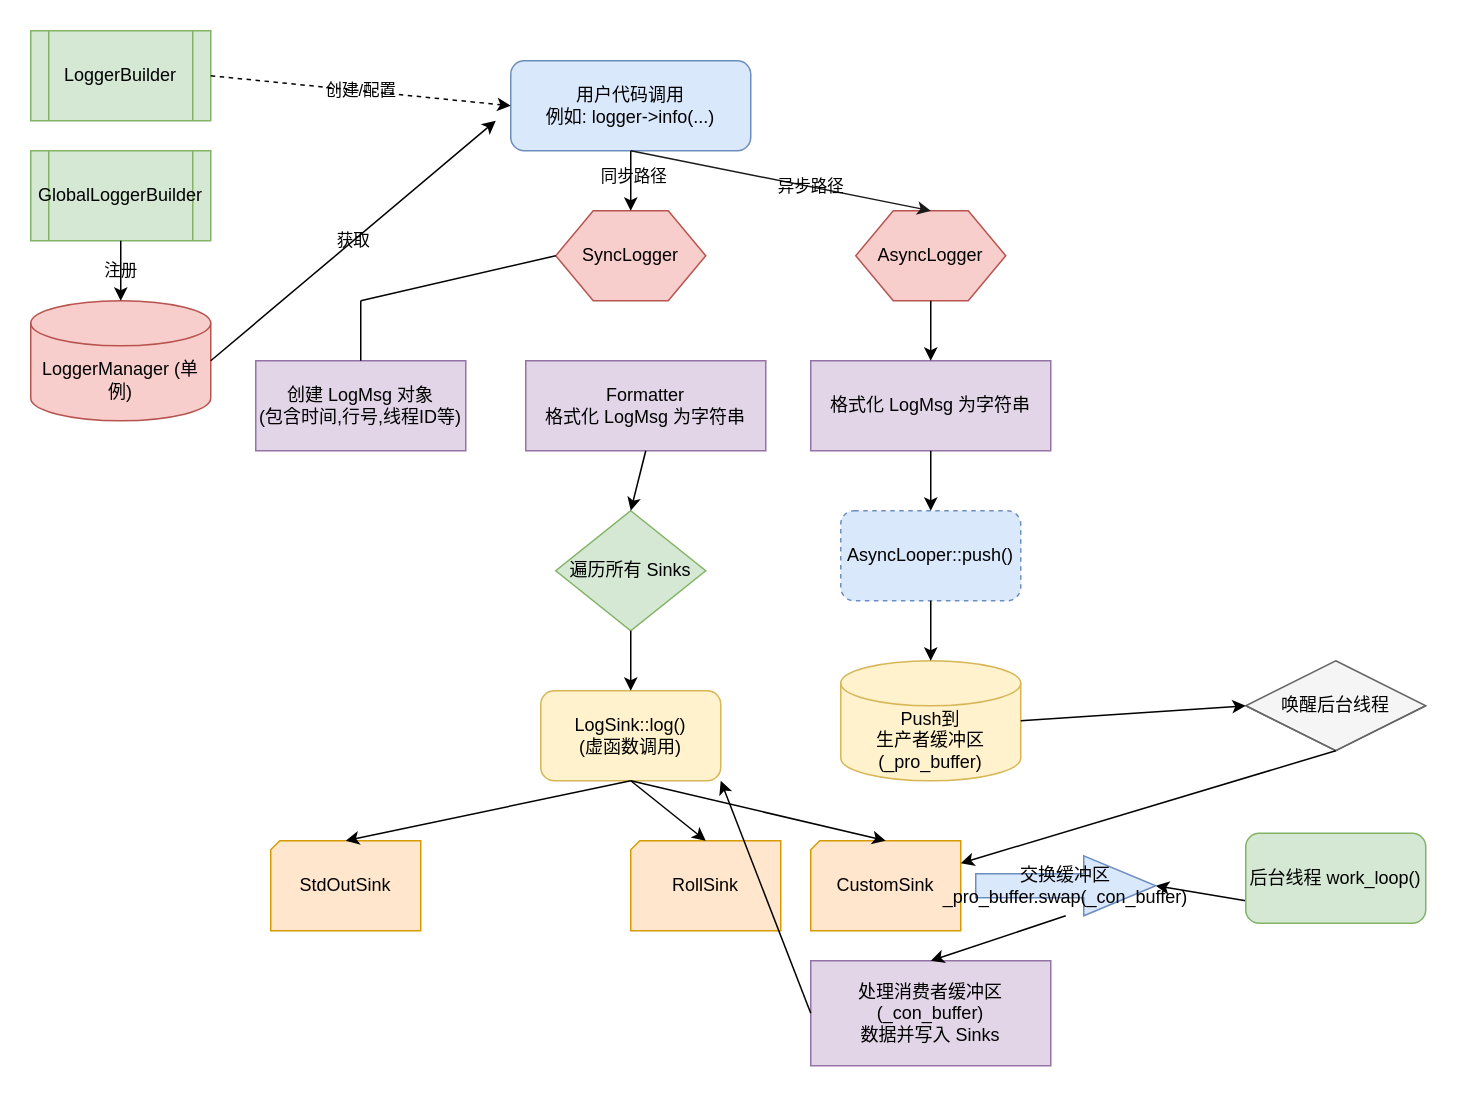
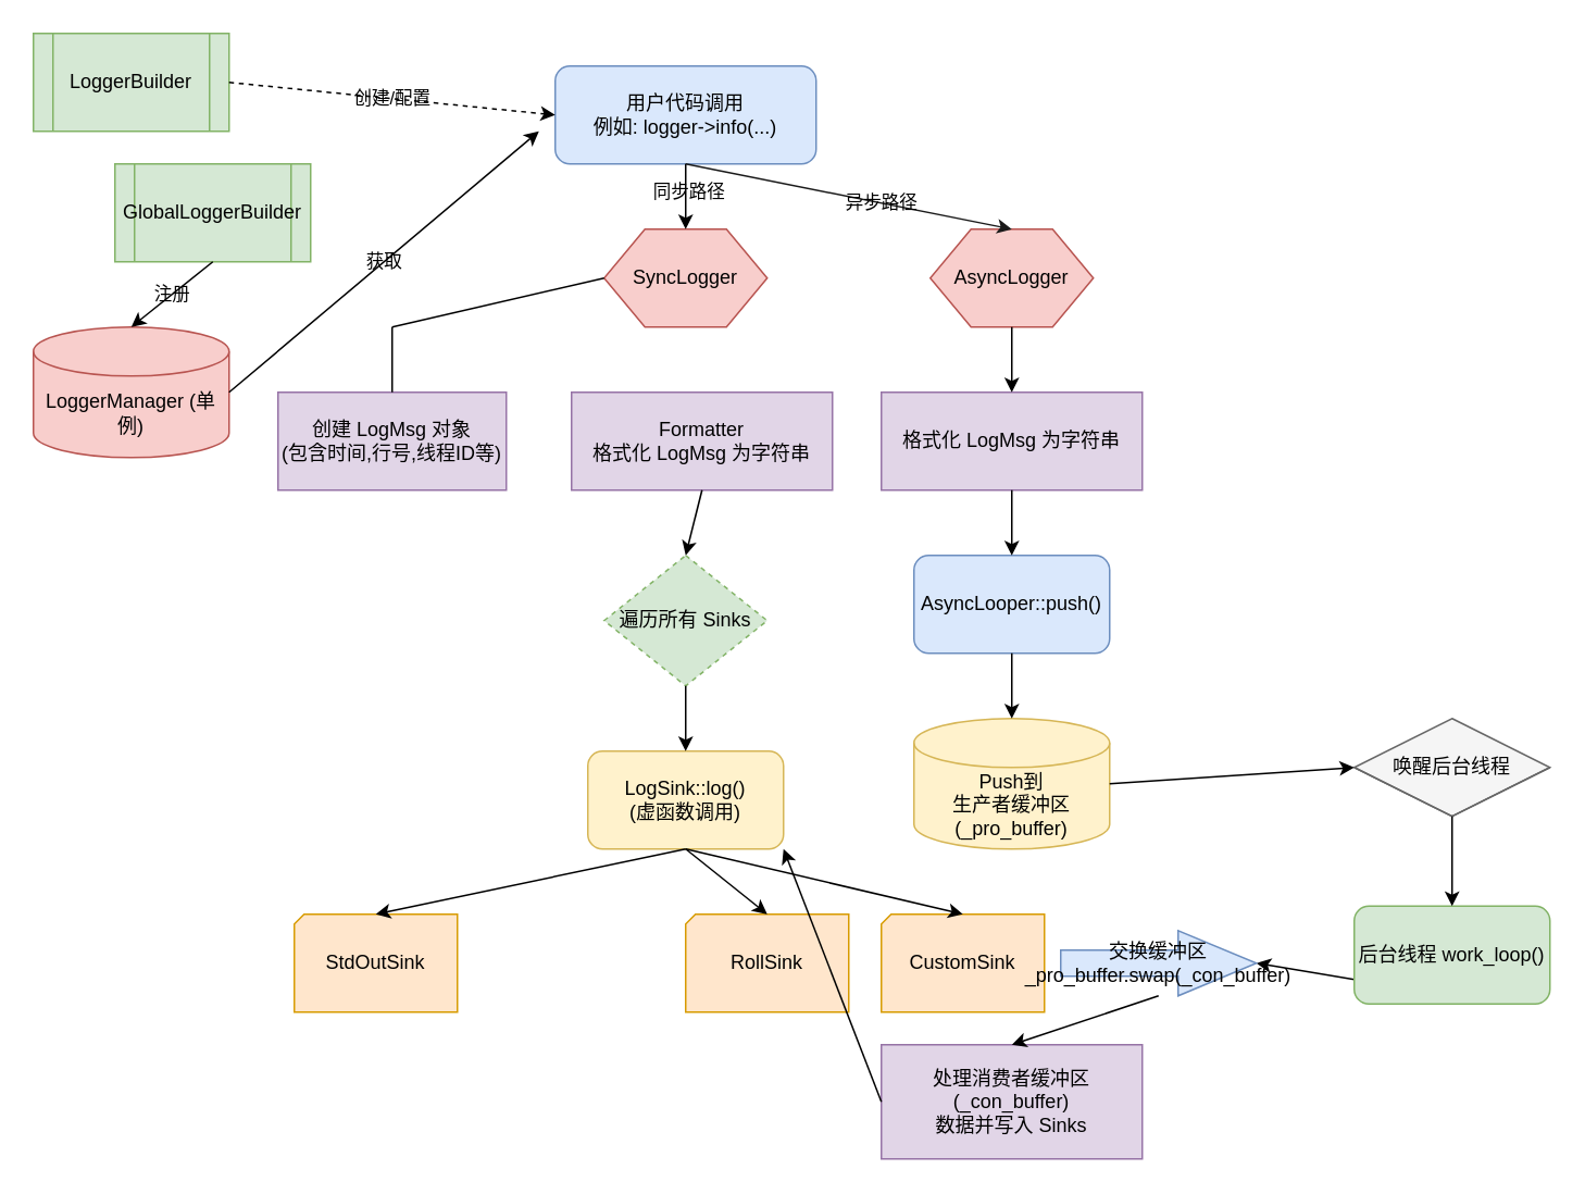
  <mxCell id="0" />
  <mxCell id="1" parent="0" />
  <mxCell id="2" value="用户代码调用&lt;br&gt;例如: logger-&amp;gt;info(...)" style="rounded=1;whiteSpace=wrap;html=1;fillColor=#dae8fc;strokeColor=#6c8ebf;fontColor=#000000;" vertex="1" parent="1"><mxGeometry x="340" y="40" width="160" height="60" as="geometry" /></mxCell>
  <mxCell id="3" value="SyncLogger" style="shape=hexagon;perimeter=hexagonPerimeter2;whiteSpace=wrap;html=1;size=0.25;fillColor=#f8cecc;strokeColor=#b85450;fontColor=#000000;" vertex="1" parent="1"><mxGeometry x="370" y="140" width="100" height="60" as="geometry" /></mxCell>
  <mxCell id="4" value="创建 LogMsg 对象&lt;br&gt;(包含时间,行号,线程ID等)" style="whiteSpace=wrap;html=1;rounded=0;fillColor=#e1d5e7;strokeColor=#9673a6;fontColor=#000000;" vertex="1" parent="1"><mxGeometry x="170" y="240" width="140" height="60" as="geometry" /></mxCell>
  <mxCell id="5" value="Formatter&lt;br&gt;格式化 LogMsg 为字符串" style="whiteSpace=wrap;html=1;rounded=0;fillColor=#e1d5e7;strokeColor=#9673a6;fontColor=#000000;" vertex="1" parent="1"><mxGeometry x="350" y="240" width="160" height="60" as="geometry" /></mxCell>
- <mxCell id="6" value="遍历所有 Sinks" style="rhombus;whiteSpace=wrap;html=1;rounded=0;fillColor=#d5e8d4;strokeColor=#82b366;fontColor=#000000;" vertex="1" parent="1"><mxGeometry x="370" y="340" width="100" height="80" as="geometry" /></mxCell>
+ <mxCell id="6" value="遍历所有 Sinks" style="rhombus;whiteSpace=wrap;html=1;rounded=0;fillColor=#d5e8d4;strokeColor=#82b366;fontColor=#000000;dashed=1;" vertex="1" parent="1"><mxGeometry x="370" y="340" width="100" height="80" as="geometry" /></mxCell>
  <mxCell id="7" value="LogSink::log()&lt;br&gt;(虚函数调用)" style="whiteSpace=wrap;html=1;rounded=1;fillColor=#fff2cc;strokeColor=#d6b656;fontColor=#000000;" vertex="1" parent="1"><mxGeometry x="360" y="460" width="120" height="60" as="geometry" /></mxCell>
  <mxCell id="8" value="StdOutSink" style="shape=card;whiteSpace=wrap;html=1;size=6;fillColor=#ffe6cc;strokeColor=#d79b00;fontColor=#000000;" vertex="1" parent="1"><mxGeometry x="180" y="560" width="100" height="60" as="geometry" /></mxCell>
  <mxCell id="9" value="RollSink" style="shape=card;whiteSpace=wrap;html=1;size=6;fillColor=#ffe6cc;strokeColor=#d79b00;fontColor=#000000;" vertex="1" parent="1"><mxGeometry x="420" y="560" width="100" height="60" as="geometry" /></mxCell>
  <mxCell id="10" value="CustomSink" style="shape=card;whiteSpace=wrap;html=1;size=6;fillColor=#ffe6cc;strokeColor=#d79b00;fontColor=#000000;" vertex="1" parent="1"><mxGeometry x="540" y="560" width="100" height="60" as="geometry" /></mxCell>
  <mxCell id="11" value="" style="endArrow=classic;html=1;rounded=0;exitX=0.5;exitY=1;exitDx=0;exitDy=0;entryX=0.5;entryY=0;entryDx=0;entryDy=0;fontColor=#000000;strokeColor=#000000;" edge="1" parent="1" source="2" target="3"><mxGeometry width="50" height="50" relative="1" as="geometry"><mxPoint x="420" y="220" as="sourcePoint" /><mxPoint x="470" y="170" as="targetPoint" /></mxGeometry></mxCell>
  <mxCell id="12" value="同步路径" style="edgeLabel;html=1;align=center;verticalAlign=middle;resizable=0;points=[];fontColor=#000000;labelBackgroundColor=none;" vertex="1" connectable="0" parent="11"><mxGeometry x="-0.2" y="1" relative="1" as="geometry" /></mxCell>
  <mxCell id="13" value="" style="endArrow=none;html=1;rounded=0;entryX=0.5;entryY=0;entryDx=0;entryDy=0;fontColor=#000000;strokeColor=#000000;" edge="1" parent="1" target="4"><mxGeometry width="50" height="50" relative="1" as="geometry"><mxPoint x="240" y="200" as="sourcePoint" /><mxPoint x="430" y="250" as="targetPoint" /></mxGeometry></mxCell>
  <mxCell id="14" value="" style="endArrow=classic;html=1;rounded=0;exitX=0.5;exitY=1;exitDx=0;exitDy=0;entryX=0.5;entryY=0;entryDx=0;entryDy=0;fontColor=#000000;strokeColor=#000000;" edge="1" parent="1" source="5" target="6"><mxGeometry width="50" height="50" relative="1" as="geometry"><mxPoint x="420" y="320" as="sourcePoint" /><mxPoint x="470" y="270" as="targetPoint" /></mxGeometry></mxCell>
  <mxCell id="15" value="" style="endArrow=classic;html=1;rounded=0;exitX=0.5;exitY=1;exitDx=0;exitDy=0;entryX=0.5;entryY=0;entryDx=0;entryDy=0;fontColor=#000000;strokeColor=#000000;" edge="1" parent="1" source="6" target="7"><mxGeometry width="50" height="50" relative="1" as="geometry"><mxPoint x="420" y="440" as="sourcePoint" /><mxPoint x="470" y="390" as="targetPoint" /></mxGeometry></mxCell>
  <mxCell id="16" value="" style="endArrow=classic;html=1;rounded=0;exitX=0.5;exitY=1;exitDx=0;exitDy=0;entryX=0.5;entryY=0;entryDx=0;entryDy=0;fontColor=#000000;strokeColor=#000000;" edge="1" parent="1" source="7" target="8"><mxGeometry width="50" height="50" relative="1" as="geometry"><mxPoint x="420" y="540" as="sourcePoint" /><mxPoint x="430" y="570" as="targetPoint" /><mxPoint as="offset" /></mxGeometry></mxCell>
  <mxCell id="17" value="" style="endArrow=classic;html=1;rounded=0;exitX=0.5;exitY=1;exitDx=0;exitDy=0;entryX=0.5;entryY=0;entryDx=0;entryDy=0;fontColor=#000000;strokeColor=#000000;" edge="1" parent="1" source="7" target="9"><mxGeometry width="50" height="50" relative="1" as="geometry"><mxPoint x="430" y="530" as="sourcePoint" /><mxPoint x="360" y="570" as="targetPoint" /></mxGeometry></mxCell>
  <mxCell id="18" value="" style="endArrow=classic;html=1;rounded=0;exitX=0.5;exitY=1;exitDx=0;exitDy=0;entryX=0.5;entryY=0;entryDx=0;entryDy=0;fontColor=#000000;strokeColor=#000000;" edge="1" parent="1" source="7" target="10"><mxGeometry width="50" height="50" relative="1" as="geometry"><mxPoint x="430" y="530" as="sourcePoint" /><mxPoint x="480" y="570" as="targetPoint" /></mxGeometry></mxCell>
  <mxCell id="19" value="" style="endArrow=none;html=1;rounded=0;exitX=0;exitY=0.5;exitDx=0;exitDy=0;fontColor=#000000;strokeColor=#000000;" edge="1" parent="1" source="3"><mxGeometry width="50" height="50" relative="1" as="geometry"><mxPoint x="380" y="180" as="sourcePoint" /><mxPoint x="240" y="200" as="targetPoint" /></mxGeometry></mxCell>
  <mxCell id="20" value="AsyncLogger" style="shape=hexagon;perimeter=hexagonPerimeter2;whiteSpace=wrap;html=1;size=0.25;fillColor=#f8cecc;strokeColor=#b85450;fontColor=#000000;" vertex="1" parent="1"><mxGeometry x="570" y="140" width="100" height="60" as="geometry" /></mxCell>
  <mxCell id="21" value="" style="endArrow=classic;html=1;rounded=0;exitX=0.5;exitY=1;exitDx=0;exitDy=0;entryX=0.5;entryY=0;entryDx=0;entryDy=0;fontColor=#000000;strokeColor=#1A1A1A;" edge="1" parent="1" source="2" target="20"><mxGeometry width="50" height="50" relative="1" as="geometry"><mxPoint x="430" y="110" as="sourcePoint" /><mxPoint x="480" y="60" as="targetPoint" /></mxGeometry></mxCell>
  <mxCell id="22" value="异步路径" style="edgeLabel;html=1;align=center;verticalAlign=middle;resizable=0;points=[];fontColor=#000000;labelBackgroundColor=none;" vertex="1" connectable="0" parent="21"><mxGeometry x="0.2" relative="1" as="geometry" /></mxCell>
  <mxCell id="23" value="格式化 LogMsg 为字符串" style="whiteSpace=wrap;html=1;rounded=0;fillColor=#e1d5e7;strokeColor=#9673a6;fontColor=#000000;" vertex="1" parent="1"><mxGeometry x="540" y="240" width="160" height="60" as="geometry" /></mxCell>
  <mxCell id="24" value="" style="endArrow=classic;html=1;rounded=0;exitX=0.5;exitY=1;exitDx=0;exitDy=0;entryX=0.5;entryY=0;entryDx=0;entryDy=0;fontColor=#000000;strokeColor=#000000;" edge="1" parent="1" source="20" target="23"><mxGeometry width="50" height="50" relative="1" as="geometry"><mxPoint x="430" y="210" as="sourcePoint" /><mxPoint x="480" y="160" as="targetPoint" /></mxGeometry></mxCell>
- <mxCell id="25" value="AsyncLooper::push()" style="whiteSpace=wrap;html=1;rounded=1;fillColor=#dae8fc;strokeColor=#6c8ebf;fontColor=#000000;dashed=1;" vertex="1" parent="1"><mxGeometry x="560" y="340" width="120" height="60" as="geometry" /></mxCell>
+ <mxCell id="25" value="AsyncLooper::push()" style="whiteSpace=wrap;html=1;rounded=1;fillColor=#dae8fc;strokeColor=#6c8ebf;fontColor=#000000;" vertex="1" parent="1"><mxGeometry x="560" y="340" width="120" height="60" as="geometry" /></mxCell>
  <mxCell id="26" value="" style="endArrow=classic;html=1;rounded=0;exitX=0.5;exitY=1;exitDx=0;exitDy=0;entryX=0.5;entryY=0;entryDx=0;entryDy=0;fontColor=#000000;strokeColor=#000000;" edge="1" parent="1" source="23" target="25"><mxGeometry width="50" height="50" relative="1" as="geometry"><mxPoint x="630" y="310" as="sourcePoint" /><mxPoint x="630" y="350" as="targetPoint" /></mxGeometry></mxCell>
  <mxCell id="27" value="Push到&lt;br&gt;生产者缓冲区(_pro_buffer)" style="shape=cylinder3;whiteSpace=wrap;html=1;boundedLbl=1;backgroundOutline=1;size=15;fillColor=#fff2cc;strokeColor=#d6b656;fontColor=#000000;" vertex="1" parent="1"><mxGeometry x="560" y="440" width="120" height="80" as="geometry" /></mxCell>
  <mxCell id="28" value="" style="endArrow=classic;html=1;rounded=0;exitX=0.5;exitY=1;exitDx=0;exitDy=0;entryX=0.5;entryY=0;entryDx=0;entryDy=0;fontColor=#000000;strokeColor=#000000;" edge="1" parent="1" source="25" target="27"><mxGeometry width="50" height="50" relative="1" as="geometry"><mxPoint x="630" y="410" as="sourcePoint" /><mxPoint x="630" y="450" as="targetPoint" /></mxGeometry></mxCell>
  <mxCell id="29" value="唤醒后台线程" style="shape=mxgraph.basic.isocube;whiteSpace=wrap;html=1;isoAngle=22.5;fillColor=#f5f5f5;strokeColor=#666666;fontColor=#000000;" vertex="1" parent="1"><mxGeometry x="830" y="440" width="120" height="60" as="geometry" /></mxCell>
  <mxCell id="30" value="" style="endArrow=classic;html=1;rounded=0;exitX=1;exitY=0.5;exitDx=0;exitDy=0;entryX=0;entryY=0.5;entryDx=0;entryDy=0;fontColor=#000000;strokeColor=#000000;" edge="1" parent="1" source="27" target="29"><mxGeometry width="50" height="50" relative="1" as="geometry"><mxPoint x="690" y="490" as="sourcePoint" /><mxPoint x="750" y="490" as="targetPoint" /></mxGeometry></mxCell>
  <mxCell id="31" style="edgeStyle=none;html=1;exitX=0;exitY=0.75;exitDx=0;exitDy=0;entryX=1;entryY=0.5;entryDx=0;entryDy=0;entryPerimeter=0;fontColor=#000000;strokeColor=#000000;" edge="1" parent="1" source="32" target="34"><mxGeometry relative="1" as="geometry" /></mxCell>
  <mxCell id="32" value="后台线程 work_loop()" style="rounded=1;whiteSpace=wrap;html=1;fillColor=#d5e8d4;strokeColor=#82b366;fontColor=#000000;" vertex="1" parent="1"><mxGeometry x="830" y="555" width="120" height="60" as="geometry" /></mxCell>
- <mxCell id="33" value="" style="endArrow=classic;html=1;rounded=0;exitX=0.5;exitY=1;exitDx=0;exitDy=0;fontColor=#000000;strokeColor=#000000;" edge="1" parent="1" source="29" target="10"><mxGeometry width="50" height="50" relative="1" as="geometry"><mxPoint x="900" y="510" as="sourcePoint" /><mxPoint x="900" y="550" as="targetPoint" /></mxGeometry></mxCell>
+ <mxCell id="33" value="" style="endArrow=classic;html=1;rounded=0;exitX=0.5;exitY=1;exitDx=0;exitDy=0;entryX=0.5;entryY=0;entryDx=0;entryDy=0;fontColor=#000000;strokeColor=#000000;" edge="1" parent="1" source="29" target="32"><mxGeometry width="50" height="50" relative="1" as="geometry"><mxPoint x="900" y="510" as="sourcePoint" /><mxPoint x="900" y="550" as="targetPoint" /></mxGeometry></mxCell>
  <mxCell id="34" value="交换缓冲区&lt;br&gt;_pro_buffer.swap(_con_buffer)" style="shape=singleArrow;whiteSpace=wrap;html=1;arrowWidth=0.4;arrowSize=0.4;fillColor=#dae8fc;strokeColor=#6c8ebf;fontColor=#000000;" vertex="1" parent="1"><mxGeometry x="650" y="570" width="120" height="40" as="geometry" /></mxCell>
  <mxCell id="35" value="处理消费者缓冲区(_con_buffer)&lt;br&gt;数据并写入 Sinks" style="whiteSpace=wrap;html=1;rounded=0;fillColor=#e1d5e7;strokeColor=#9673a6;fontColor=#000000;" vertex="1" parent="1"><mxGeometry x="540" y="640" width="160" height="70" as="geometry" /></mxCell>
  <mxCell id="36" value="" style="endArrow=classic;html=1;rounded=0;exitX=0.5;exitY=1;exitDx=0;exitDy=0;entryX=0.5;entryY=0;entryDx=0;entryDy=0;fontColor=#000000;strokeColor=#000000;" edge="1" parent="1" source="34" target="35"><mxGeometry width="50" height="50" relative="1" as="geometry"><mxPoint x="630" y="610" as="sourcePoint" /><mxPoint x="630" y="650" as="targetPoint" /></mxGeometry></mxCell>
  <mxCell id="37" value="" style="endArrow=classic;html=1;rounded=0;exitX=0;exitY=0.5;exitDx=0;exitDy=0;entryX=1;entryY=1;entryDx=0;entryDy=0;fontColor=#000000;strokeColor=#000000;" edge="1" parent="1" source="35" target="7"><mxGeometry width="50" height="50" relative="1" as="geometry"><mxPoint x="530" y="685" as="sourcePoint" /><mxPoint x="480" y="530" as="targetPoint" /></mxGeometry></mxCell>
  <mxCell id="38" value="LoggerBuilder" style="shape=process;whiteSpace=wrap;html=1;backgroundOutline=1;fillColor=#d5e8d4;strokeColor=#82b366;fontColor=#000000;" vertex="1" parent="1"><mxGeometry y="20" width="120" height="60" as="geometry" x="20" /></mxCell>
- <mxCell id="39" value="GlobalLoggerBuilder" style="shape=process;whiteSpace=wrap;html=1;backgroundOutline=1;fillColor=#d5e8d4;strokeColor=#82b366;fontColor=#000000;" vertex="1" parent="1"><mxGeometry y="100" width="120" height="60" as="geometry" x="20" /></mxCell>
+ <mxCell id="39" value="GlobalLoggerBuilder" style="shape=process;whiteSpace=wrap;html=1;backgroundOutline=1;fillColor=#d5e8d4;strokeColor=#82b366;fontColor=#000000;" vertex="1" parent="1"><mxGeometry x="70" y="100" width="120" height="60" as="geometry" /></mxCell>
  <mxCell id="40" value="LoggerManager (单例)" style="shape=cylinder3;whiteSpace=wrap;html=1;boundedLbl=1;backgroundOutline=1;size=15;fillColor=#f8cecc;strokeColor=#b85450;fontColor=#000000;" vertex="1" parent="1"><mxGeometry y="200" width="120" height="80" as="geometry" x="20" /></mxCell>
  <mxCell id="41" value="创建/配置" style="endArrow=classic;html=1;rounded=0;exitX=1;exitY=0.5;exitDx=0;exitDy=0;entryX=0;entryY=0.5;entryDx=0;entryDy=0;fontColor=#000000;labelBackgroundColor=none;strokeColor=#000000;dashed=1;" edge="1" parent="1" source="38" target="2"><mxGeometry x="-0.005" width="50" height="50" relative="1" as="geometry"><mxPoint x="190" y="80" as="sourcePoint" /><mxPoint x="330" y="80" as="targetPoint" /><mxPoint as="offset" /></mxGeometry></mxCell>
  <mxCell id="42" value="注册" style="endArrow=classic;html=1;rounded=0;exitX=0.5;exitY=1;exitDx=0;exitDy=0;entryX=0.5;entryY=0;entryDx=0;entryDy=0;fontColor=#000000;labelBackgroundColor=none;" edge="1" parent="1" source="39" target="40"><mxGeometry width="50" height="50" relative="1" as="geometry"><mxPoint x="90" y="170" as="sourcePoint" /><mxPoint x="90" y="210" as="targetPoint" /><mxPoint as="offset" /></mxGeometry></mxCell>
  <mxCell id="43" value="获取" style="endArrow=classic;html=1;rounded=0;exitX=1;exitY=0.5;exitDx=0;exitDy=0;fontColor=#000000;labelBackgroundColor=none;strokeColor=#000000;" edge="1" parent="1" source="40"><mxGeometry width="50" height="50" relative="1" as="geometry"><mxPoint x="190" y="270" as="sourcePoint" /><mxPoint x="330" y="80" as="targetPoint" /></mxGeometry></mxCell>
